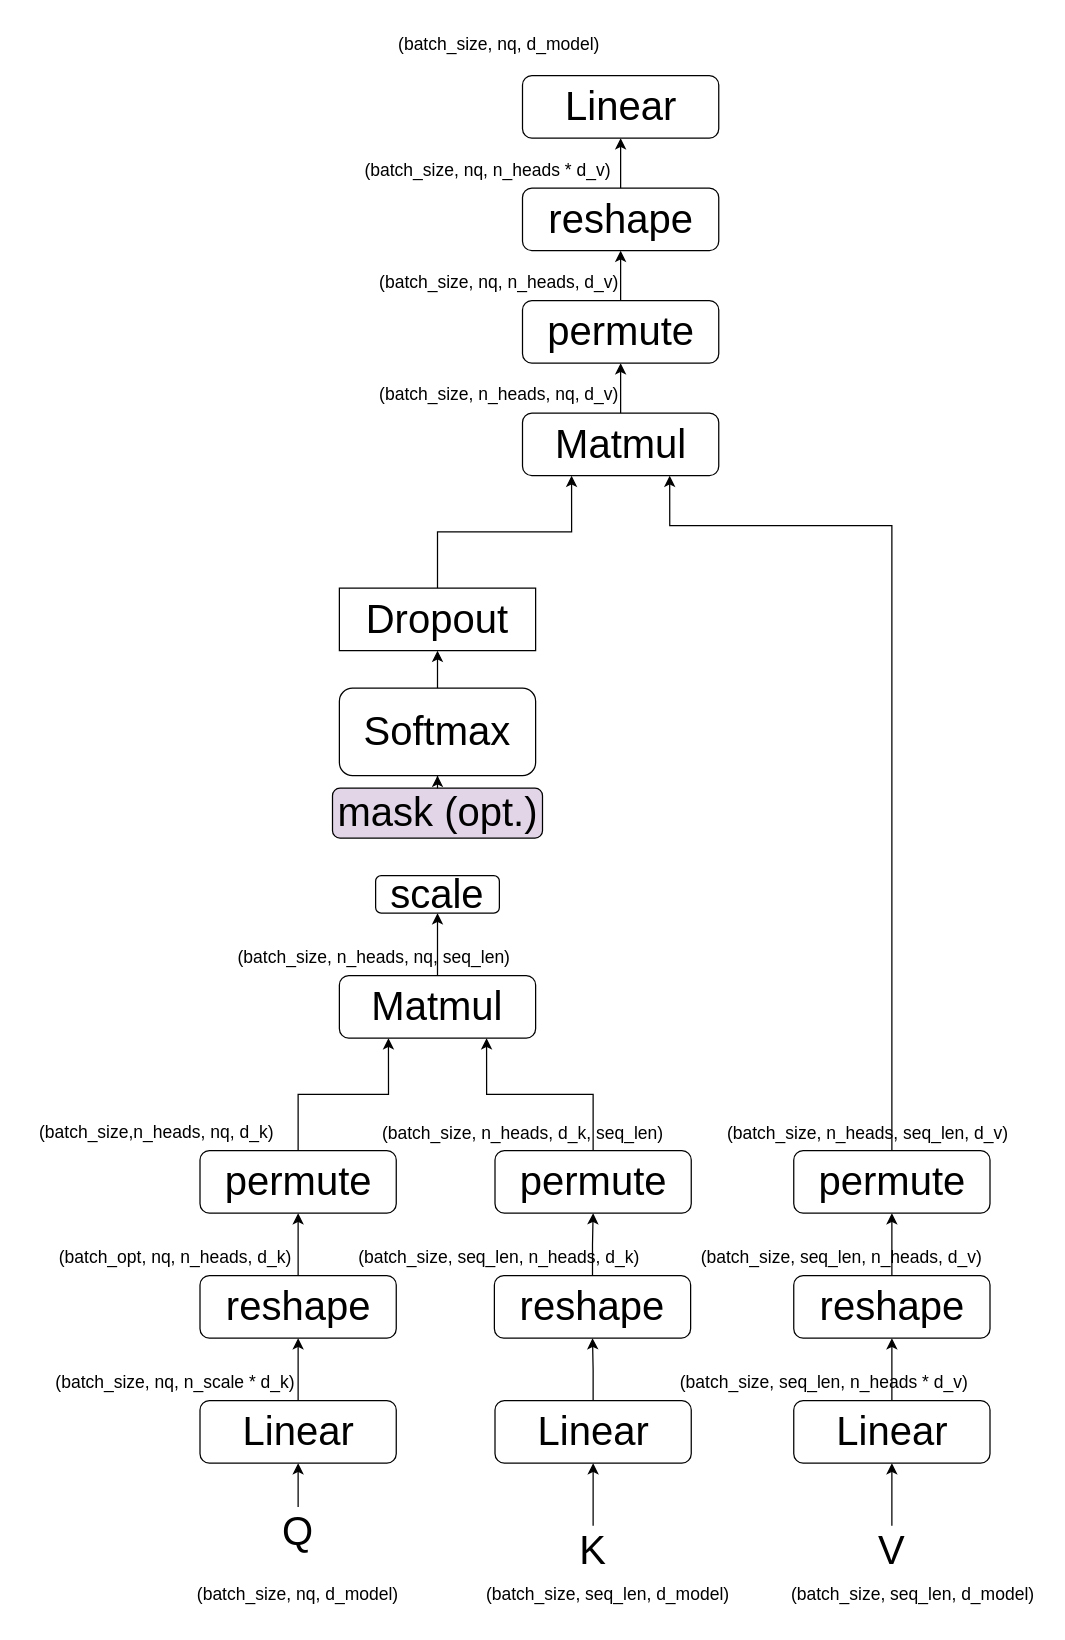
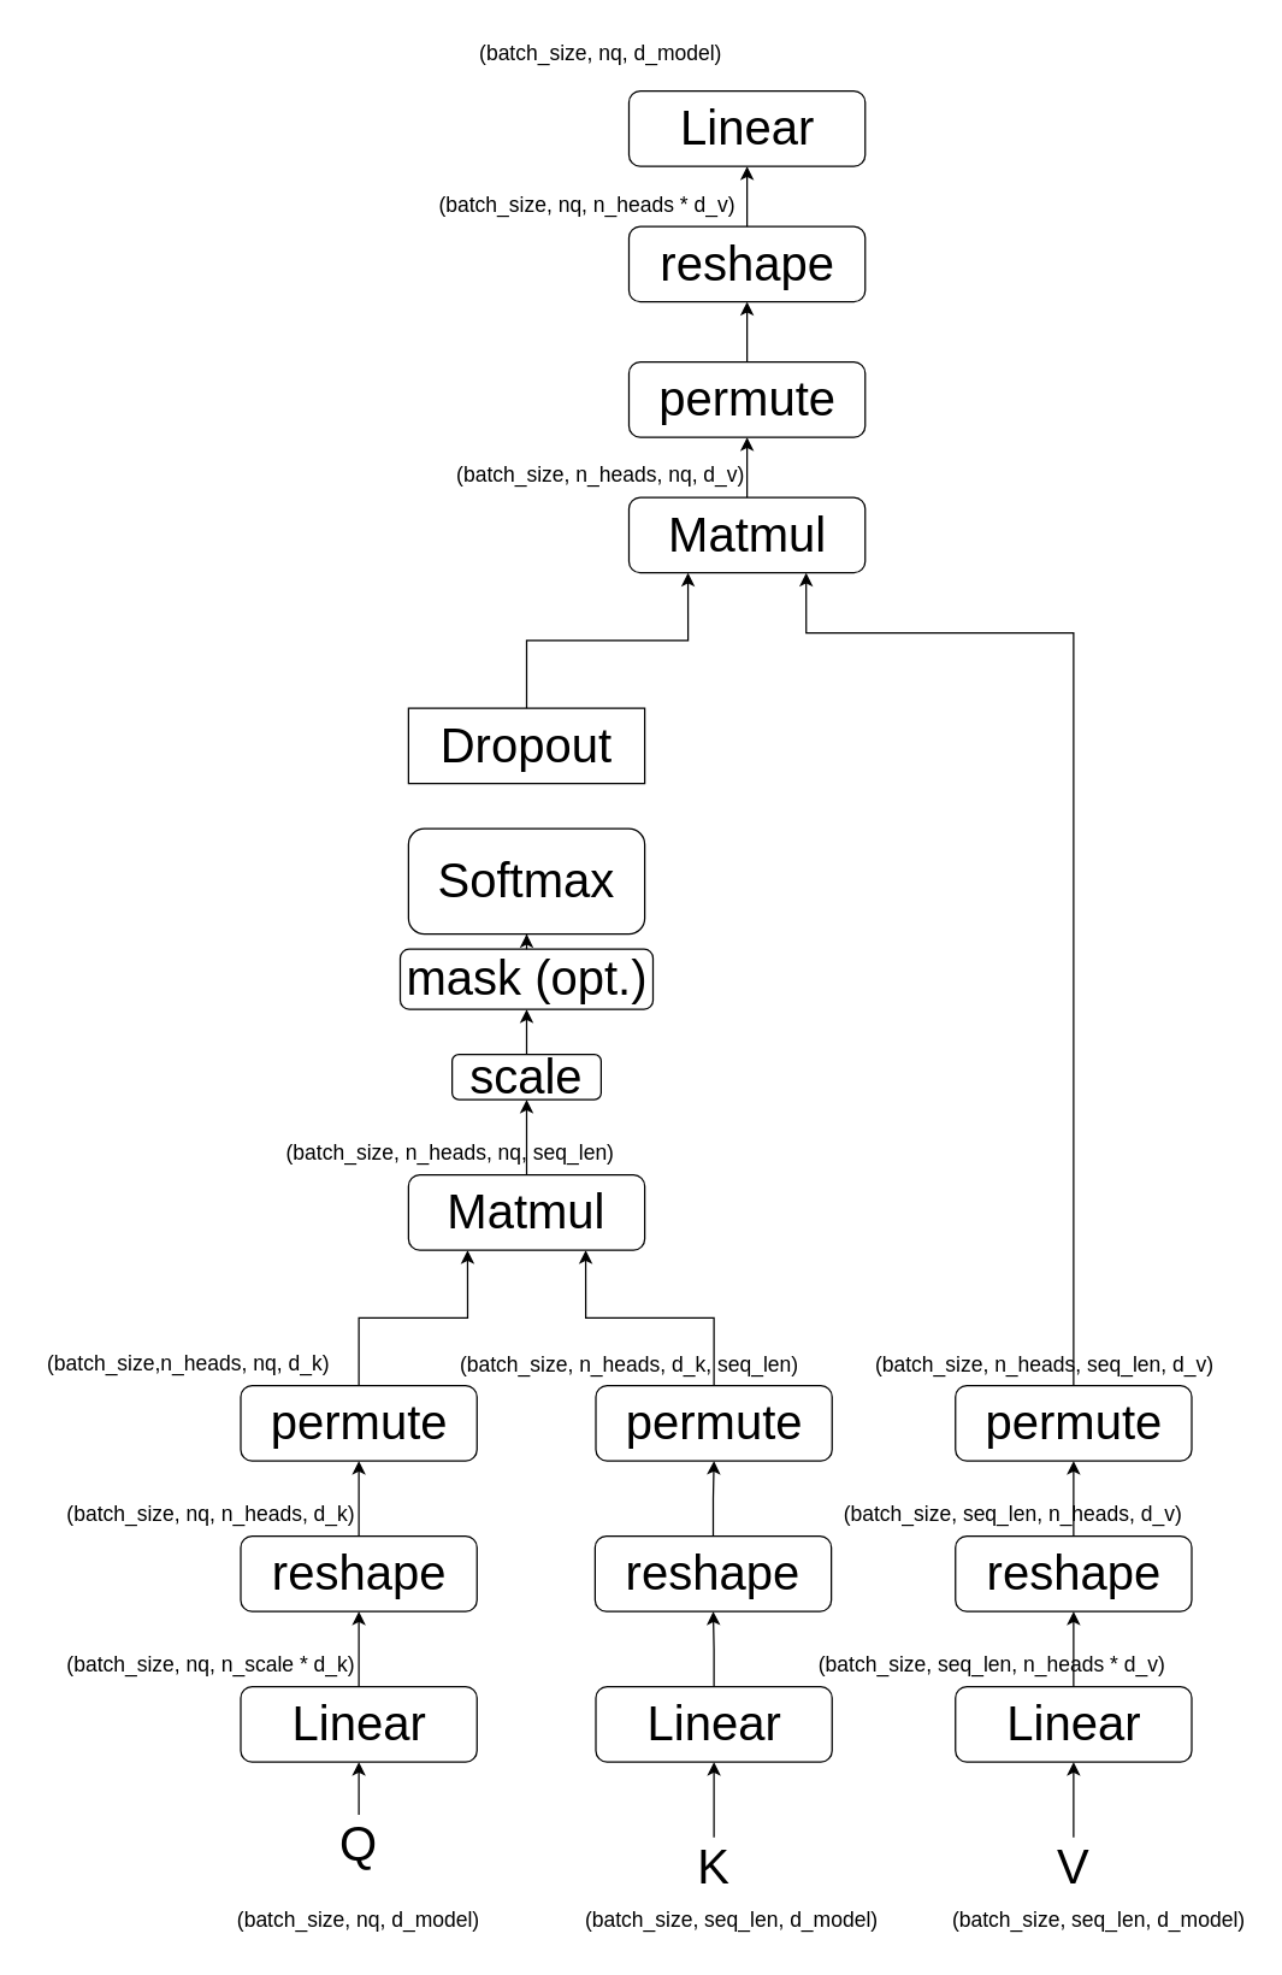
  <mxCell id="0" />
  <mxCell id="1" parent="0" />
  <mxCell id="2" value="" style="edgeStyle=orthogonalEdgeStyle;rounded=0;orthogonalLoop=1;jettySize=auto;html=1;" edge="1" parent="1" source="3" target="9"><mxGeometry relative="1" as="geometry" /></mxCell>
  <mxCell id="3" value="&lt;font style=&quot;font-size: 32px;&quot;&gt;Q&lt;/font&gt;" style="text;html=1;strokeColor=none;fillColor=none;align=center;verticalAlign=middle;whiteSpace=wrap;rounded=0;" parent="1" vertex="1"><mxGeometry x="205" y="1205" width="66" height="40" as="geometry" /></mxCell>
  <mxCell id="4" value="" style="edgeStyle=orthogonalEdgeStyle;rounded=0;orthogonalLoop=1;jettySize=auto;html=1;" edge="1" parent="1" source="5" target="14"><mxGeometry relative="1" as="geometry" /></mxCell>
  <mxCell id="5" value="&lt;span style=&quot;font-size: 32px;&quot;&gt;K&lt;/span&gt;" style="text;html=1;strokeColor=none;fillColor=none;align=center;verticalAlign=middle;whiteSpace=wrap;rounded=0;" parent="1" vertex="1"><mxGeometry x="466" y="1220" width="16" height="40" as="geometry" /></mxCell>
  <mxCell id="6" value="" style="edgeStyle=orthogonalEdgeStyle;rounded=0;orthogonalLoop=1;jettySize=auto;html=1;" edge="1" parent="1" source="7" target="16"><mxGeometry relative="1" as="geometry" /></mxCell>
  <mxCell id="7" value="&lt;span style=&quot;font-size: 32px;&quot;&gt;V&lt;/span&gt;" style="text;html=1;strokeColor=none;fillColor=none;align=center;verticalAlign=middle;whiteSpace=wrap;rounded=0;" parent="1" vertex="1"><mxGeometry x="680" y="1220" width="66" height="40" as="geometry" /></mxCell>
  <mxCell id="8" value="" style="edgeStyle=orthogonalEdgeStyle;rounded=0;orthogonalLoop=1;jettySize=auto;html=1;" edge="1" parent="1" source="9" target="18"><mxGeometry relative="1" as="geometry" /></mxCell>
  <mxCell id="9" value="&lt;span style=&quot;font-size: 32px;&quot;&gt;Linear&lt;/span&gt;" style="rounded=1;whiteSpace=wrap;html=1;" parent="1" vertex="1"><mxGeometry x="159.5" y="1120" width="157" height="50" as="geometry" /></mxCell>
  <mxCell id="10" value="&lt;font style=&quot;font-size: 14px;&quot;&gt;(batch_size, nq, d_model)&lt;/font&gt;" style="text;html=1;strokeColor=none;fillColor=none;align=center;verticalAlign=middle;whiteSpace=wrap;rounded=0;" parent="1" vertex="1"><mxGeometry x="148" y="1260" width="180" height="30" as="geometry" /></mxCell>
  <mxCell id="11" value="&lt;font style=&quot;font-size: 14px;&quot;&gt;(batch_size, seq_len, d_model)&lt;/font&gt;" style="text;html=1;strokeColor=none;fillColor=none;align=center;verticalAlign=middle;whiteSpace=wrap;rounded=0;" parent="1" vertex="1"><mxGeometry x="380" y="1260" width="212" height="30" as="geometry" /></mxCell>
  <mxCell id="12" value="&lt;font style=&quot;font-size: 14px;&quot;&gt;(batch_size, seq_len, d_model)&lt;/font&gt;" style="text;html=1;strokeColor=none;fillColor=none;align=center;verticalAlign=middle;whiteSpace=wrap;rounded=0;" parent="1" vertex="1"><mxGeometry x="630" y="1260" width="200" height="30" as="geometry" /></mxCell>
  <mxCell id="13" value="" style="edgeStyle=orthogonalEdgeStyle;rounded=0;orthogonalLoop=1;jettySize=auto;html=1;" edge="1" parent="1" source="14" target="20"><mxGeometry relative="1" as="geometry" /></mxCell>
  <mxCell id="14" value="&lt;span style=&quot;font-size: 32px;&quot;&gt;Linear&lt;/span&gt;" style="rounded=1;whiteSpace=wrap;html=1;" vertex="1" parent="1"><mxGeometry x="395.5" y="1120" width="157" height="50" as="geometry" /></mxCell>
  <mxCell id="15" value="" style="edgeStyle=orthogonalEdgeStyle;rounded=0;orthogonalLoop=1;jettySize=auto;html=1;" edge="1" parent="1" source="16" target="22"><mxGeometry relative="1" as="geometry" /></mxCell>
  <mxCell id="16" value="&lt;span style=&quot;font-size: 32px;&quot;&gt;Linear&lt;/span&gt;" style="rounded=1;whiteSpace=wrap;html=1;" vertex="1" parent="1"><mxGeometry x="634.5" y="1120" width="157" height="50" as="geometry" /></mxCell>
  <mxCell id="17" value="" style="edgeStyle=orthogonalEdgeStyle;rounded=0;orthogonalLoop=1;jettySize=auto;html=1;" edge="1" parent="1" source="18" target="26"><mxGeometry relative="1" as="geometry" /></mxCell>
  <mxCell id="18" value="&lt;span style=&quot;font-size: 32px;&quot;&gt;reshape&lt;/span&gt;" style="rounded=1;whiteSpace=wrap;html=1;" vertex="1" parent="1"><mxGeometry x="159.5" y="1020" width="157" height="50" as="geometry" /></mxCell>
  <mxCell id="19" value="" style="edgeStyle=orthogonalEdgeStyle;rounded=0;orthogonalLoop=1;jettySize=auto;html=1;" edge="1" parent="1" source="20" target="28"><mxGeometry relative="1" as="geometry" /></mxCell>
  <mxCell id="20" value="&lt;span style=&quot;font-size: 32px;&quot;&gt;reshape&lt;/span&gt;" style="rounded=1;whiteSpace=wrap;html=1;" vertex="1" parent="1"><mxGeometry x="395" y="1020" width="157" height="50" as="geometry" /></mxCell>
  <mxCell id="21" value="" style="edgeStyle=orthogonalEdgeStyle;rounded=0;orthogonalLoop=1;jettySize=auto;html=1;" edge="1" parent="1" source="22" target="30"><mxGeometry relative="1" as="geometry" /></mxCell>
  <mxCell id="22" value="&lt;span style=&quot;font-size: 32px;&quot;&gt;reshape&lt;/span&gt;" style="rounded=1;whiteSpace=wrap;html=1;" vertex="1" parent="1"><mxGeometry x="634.5" y="1020" width="157" height="50" as="geometry" /></mxCell>
  <mxCell id="23" value="&lt;font style=&quot;font-size: 14px;&quot;&gt;(batch_size, nq, n_scale * d_k)&lt;/font&gt;" style="text;html=1;strokeColor=none;fillColor=none;align=center;verticalAlign=middle;whiteSpace=wrap;rounded=0;" vertex="1" parent="1"><mxGeometry x="30" y="1090" width="219.5" height="30" as="geometry" /></mxCell>
  <mxCell id="24" value="&lt;font style=&quot;font-size: 14px;&quot;&gt;(batch_size, seq_len, n_heads * d_v)&lt;/font&gt;" style="text;html=1;strokeColor=none;fillColor=none;align=center;verticalAlign=middle;whiteSpace=wrap;rounded=0;" vertex="1" parent="1"><mxGeometry x="540" y="1090" width="237.5" height="30" as="geometry" /></mxCell>
  <mxCell id="25" style="edgeStyle=orthogonalEdgeStyle;rounded=0;orthogonalLoop=1;jettySize=auto;html=1;entryX=0.25;entryY=1;entryDx=0;entryDy=0;" edge="1" parent="1" source="26" target="38"><mxGeometry relative="1" as="geometry" /></mxCell>
  <mxCell id="26" value="&lt;span style=&quot;font-size: 32px;&quot;&gt;permute&lt;/span&gt;" style="rounded=1;whiteSpace=wrap;html=1;" vertex="1" parent="1"><mxGeometry x="159.5" y="920" width="157" height="50" as="geometry" /></mxCell>
  <mxCell id="27" style="edgeStyle=orthogonalEdgeStyle;rounded=0;orthogonalLoop=1;jettySize=auto;html=1;entryX=0.75;entryY=1;entryDx=0;entryDy=0;" edge="1" parent="1" source="28" target="38"><mxGeometry relative="1" as="geometry" /></mxCell>
  <mxCell id="28" value="&lt;span style=&quot;font-size: 32px;&quot;&gt;permute&lt;/span&gt;" style="rounded=1;whiteSpace=wrap;html=1;" vertex="1" parent="1"><mxGeometry x="395.5" y="920" width="157" height="50" as="geometry" /></mxCell>
  <mxCell id="29" style="edgeStyle=orthogonalEdgeStyle;rounded=0;orthogonalLoop=1;jettySize=auto;html=1;entryX=0.75;entryY=1;entryDx=0;entryDy=0;" edge="1" parent="1" source="30" target="49"><mxGeometry relative="1" as="geometry"><Array as="points"><mxPoint x="713" y="420" /><mxPoint x="535" y="420" /></Array></mxGeometry></mxCell>
  <mxCell id="30" value="&lt;span style=&quot;font-size: 32px;&quot;&gt;permute&lt;/span&gt;" style="rounded=1;whiteSpace=wrap;html=1;" vertex="1" parent="1"><mxGeometry x="634.5" y="920" width="157" height="50" as="geometry" /></mxCell>
- <mxCell id="31" value="&lt;font style=&quot;font-size: 14px;&quot;&gt;(batch_opt, nq, n_heads, d_k)&lt;/font&gt;" style="text;html=1;strokeColor=none;fillColor=none;align=center;verticalAlign=middle;whiteSpace=wrap;rounded=0;" vertex="1" parent="1"><mxGeometry x="30" y="990" width="219.5" height="30" as="geometry" /></mxCell>
- <mxCell id="32" value="&lt;font style=&quot;font-size: 14px;&quot;&gt;(batch_size, seq_len, n_heads, d_k)&lt;/font&gt;" style="text;html=1;strokeColor=none;fillColor=none;align=center;verticalAlign=middle;whiteSpace=wrap;rounded=0;" vertex="1" parent="1"><mxGeometry x="280" y="990" width="237.5" height="30" as="geometry" /></mxCell>
+ <mxCell id="31" value="&lt;font style=&quot;font-size: 14px;&quot;&gt;(batch_size, nq, n_heads, d_k)&lt;/font&gt;" style="text;html=1;strokeColor=none;fillColor=none;align=center;verticalAlign=middle;whiteSpace=wrap;rounded=0;" vertex="1" parent="1"><mxGeometry x="30" y="990" width="219.5" height="30" as="geometry" /></mxCell>
  <mxCell id="33" value="&lt;font style=&quot;font-size: 14px;&quot;&gt;(batch_size, seq_len, n_heads, d_v)&lt;/font&gt;" style="text;html=1;strokeColor=none;fillColor=none;align=center;verticalAlign=middle;whiteSpace=wrap;rounded=0;" vertex="1" parent="1"><mxGeometry x="554" y="990" width="237.5" height="30" as="geometry" /></mxCell>
  <mxCell id="34" value="&lt;font style=&quot;font-size: 14px;&quot;&gt;(batch_size,n_heads,&amp;nbsp;nq, d_k)&lt;/font&gt;" style="text;html=1;strokeColor=none;fillColor=none;align=center;verticalAlign=middle;whiteSpace=wrap;rounded=0;" vertex="1" parent="1"><mxGeometry x="20" y="890" width="210" height="30" as="geometry" /></mxCell>
  <mxCell id="35" value="&lt;font style=&quot;font-size: 14px;&quot;&gt;(batch_size, n_heads, d_k, seq_len)&lt;/font&gt;" style="text;html=1;strokeColor=none;fillColor=none;align=center;verticalAlign=middle;whiteSpace=wrap;rounded=0;" vertex="1" parent="1"><mxGeometry x="298.5" y="891" width="237.5" height="30" as="geometry" /></mxCell>
  <mxCell id="36" value="&lt;font style=&quot;font-size: 14px;&quot;&gt;(batch_size, n_heads, seq_len, d_v)&lt;/font&gt;" style="text;html=1;strokeColor=none;fillColor=none;align=center;verticalAlign=middle;whiteSpace=wrap;rounded=0;" vertex="1" parent="1"><mxGeometry x="574.5" y="891" width="237.5" height="30" as="geometry" /></mxCell>
  <mxCell id="37" value="" style="edgeStyle=orthogonalEdgeStyle;rounded=0;orthogonalLoop=1;jettySize=auto;html=1;" edge="1" parent="1" source="38" target="41"><mxGeometry relative="1" as="geometry" /></mxCell>
  <mxCell id="38" value="&lt;span style=&quot;font-size: 32px;&quot;&gt;Matmul&lt;/span&gt;" style="rounded=1;whiteSpace=wrap;html=1;" vertex="1" parent="1"><mxGeometry x="271" y="780" width="157" height="50" as="geometry" /></mxCell>
  <mxCell id="39" value="&lt;font style=&quot;font-size: 14px;&quot;&gt;(batch_size, n_heads, nq, seq_len)&lt;/font&gt;" style="text;html=1;strokeColor=none;fillColor=none;align=center;verticalAlign=middle;whiteSpace=wrap;rounded=0;" vertex="1" parent="1"><mxGeometry x="180" y="750" width="237.5" height="30" as="geometry" /></mxCell>
+ <mxCell id="40" value="" style="edgeStyle=orthogonalEdgeStyle;rounded=0;orthogonalLoop=1;jettySize=auto;html=1;" edge="1" parent="1" source="41" target="43"><mxGeometry relative="1" as="geometry" /></mxCell>
  <mxCell id="41" value="&lt;span style=&quot;font-size: 32px;&quot;&gt;scale&lt;/span&gt;" style="rounded=1;whiteSpace=wrap;html=1;" vertex="1" parent="1"><mxGeometry x="300" y="700" width="99" height="30" as="geometry" /></mxCell>
  <mxCell id="42" value="" style="edgeStyle=orthogonalEdgeStyle;rounded=0;orthogonalLoop=1;jettySize=auto;html=1;" edge="1" parent="1" source="43" target="45"><mxGeometry relative="1" as="geometry" /></mxCell>
- <mxCell id="43" value="&lt;span style=&quot;font-size: 32px;&quot;&gt;mask (opt.)&lt;/span&gt;" style="rounded=1;whiteSpace=wrap;html=1;fillColor=#e1d5e7;" vertex="1" parent="1"><mxGeometry x="265.5" y="630" width="168" height="40" as="geometry" /></mxCell>
- <mxCell id="44" value="" style="edgeStyle=orthogonalEdgeStyle;rounded=0;orthogonalLoop=1;jettySize=auto;html=1;" edge="1" parent="1" source="45" target="47"><mxGeometry relative="1" as="geometry" /></mxCell>
+ <mxCell id="43" value="&lt;span style=&quot;font-size: 32px;&quot;&gt;mask (opt.)&lt;/span&gt;" style="rounded=1;whiteSpace=wrap;html=1;" vertex="1" parent="1"><mxGeometry x="265.5" y="630" width="168" height="40" as="geometry" /></mxCell>
  <mxCell id="45" value="&lt;span style=&quot;font-size: 32px;&quot;&gt;Softmax&lt;/span&gt;" style="rounded=1;whiteSpace=wrap;html=1;" vertex="1" parent="1"><mxGeometry x="271" y="550" width="157" height="70" as="geometry" /></mxCell>
  <mxCell id="46" style="edgeStyle=orthogonalEdgeStyle;rounded=0;orthogonalLoop=1;jettySize=auto;html=1;entryX=0.25;entryY=1;entryDx=0;entryDy=0;" edge="1" parent="1" source="47" target="49"><mxGeometry relative="1" as="geometry" /></mxCell>
  <mxCell id="47" value="&lt;span style=&quot;font-size: 32px;&quot;&gt;Dropout&lt;/span&gt;" style="whiteSpace=wrap;html=1;rounded=0;" vertex="1" parent="1"><mxGeometry x="271" y="470" width="157" height="50" as="geometry" /></mxCell>
  <mxCell id="48" value="" style="edgeStyle=orthogonalEdgeStyle;rounded=0;orthogonalLoop=1;jettySize=auto;html=1;" edge="1" parent="1" source="49" target="52"><mxGeometry relative="1" as="geometry" /></mxCell>
  <mxCell id="49" value="&lt;span style=&quot;font-size: 32px;&quot;&gt;Matmul&lt;/span&gt;" style="rounded=1;whiteSpace=wrap;html=1;" vertex="1" parent="1"><mxGeometry x="417.5" y="330" width="157" height="50" as="geometry" /></mxCell>
  <mxCell id="50" value="&lt;font style=&quot;font-size: 14px;&quot;&gt;(batch_size, n_heads, nq, d_v)&lt;/font&gt;" style="text;html=1;strokeColor=none;fillColor=none;align=center;verticalAlign=middle;whiteSpace=wrap;rounded=0;" vertex="1" parent="1"><mxGeometry x="280" y="300" width="237.5" height="30" as="geometry" /></mxCell>
  <mxCell id="51" value="" style="edgeStyle=orthogonalEdgeStyle;rounded=0;orthogonalLoop=1;jettySize=auto;html=1;" edge="1" parent="1" source="52" target="54"><mxGeometry relative="1" as="geometry" /></mxCell>
  <mxCell id="52" value="&lt;span style=&quot;font-size: 32px;&quot;&gt;permute&lt;/span&gt;" style="rounded=1;whiteSpace=wrap;html=1;" vertex="1" parent="1"><mxGeometry x="417.5" y="240" width="157" height="50" as="geometry" /></mxCell>
  <mxCell id="53" value="" style="edgeStyle=orthogonalEdgeStyle;rounded=0;orthogonalLoop=1;jettySize=auto;html=1;" edge="1" parent="1" source="54" target="57"><mxGeometry relative="1" as="geometry" /></mxCell>
  <mxCell id="54" value="&lt;span style=&quot;font-size: 32px;&quot;&gt;reshape&lt;/span&gt;" style="rounded=1;whiteSpace=wrap;html=1;" vertex="1" parent="1"><mxGeometry x="417.5" y="150" width="157" height="50" as="geometry" /></mxCell>
- <mxCell id="55" value="&lt;font style=&quot;font-size: 14px;&quot;&gt;(batch_size, nq, n_heads, d_v)&lt;/font&gt;" style="text;html=1;strokeColor=none;fillColor=none;align=center;verticalAlign=middle;whiteSpace=wrap;rounded=0;" vertex="1" parent="1"><mxGeometry x="280" y="210" width="237.5" height="30" as="geometry" /></mxCell>
  <mxCell id="56" value="&lt;font style=&quot;font-size: 14px;&quot;&gt;(batch_size, nq, n_heads * d_v)&lt;/font&gt;" style="text;html=1;strokeColor=none;fillColor=none;align=center;verticalAlign=middle;whiteSpace=wrap;rounded=0;" vertex="1" parent="1"><mxGeometry x="271" y="121" width="237.5" height="30" as="geometry" /></mxCell>
  <mxCell id="57" value="&lt;span style=&quot;font-size: 32px;&quot;&gt;Linear&lt;/span&gt;" style="rounded=1;whiteSpace=wrap;html=1;" vertex="1" parent="1"><mxGeometry x="417.5" y="60" width="157" height="50" as="geometry" /></mxCell>
  <mxCell id="58" value="&lt;font style=&quot;font-size: 14px;&quot;&gt;(batch_size, nq, d_model)&lt;/font&gt;" style="text;html=1;strokeColor=none;fillColor=none;align=center;verticalAlign=middle;whiteSpace=wrap;rounded=0;" vertex="1" parent="1"><mxGeometry x="280" y="20" width="237.5" height="30" as="geometry" /></mxCell>
